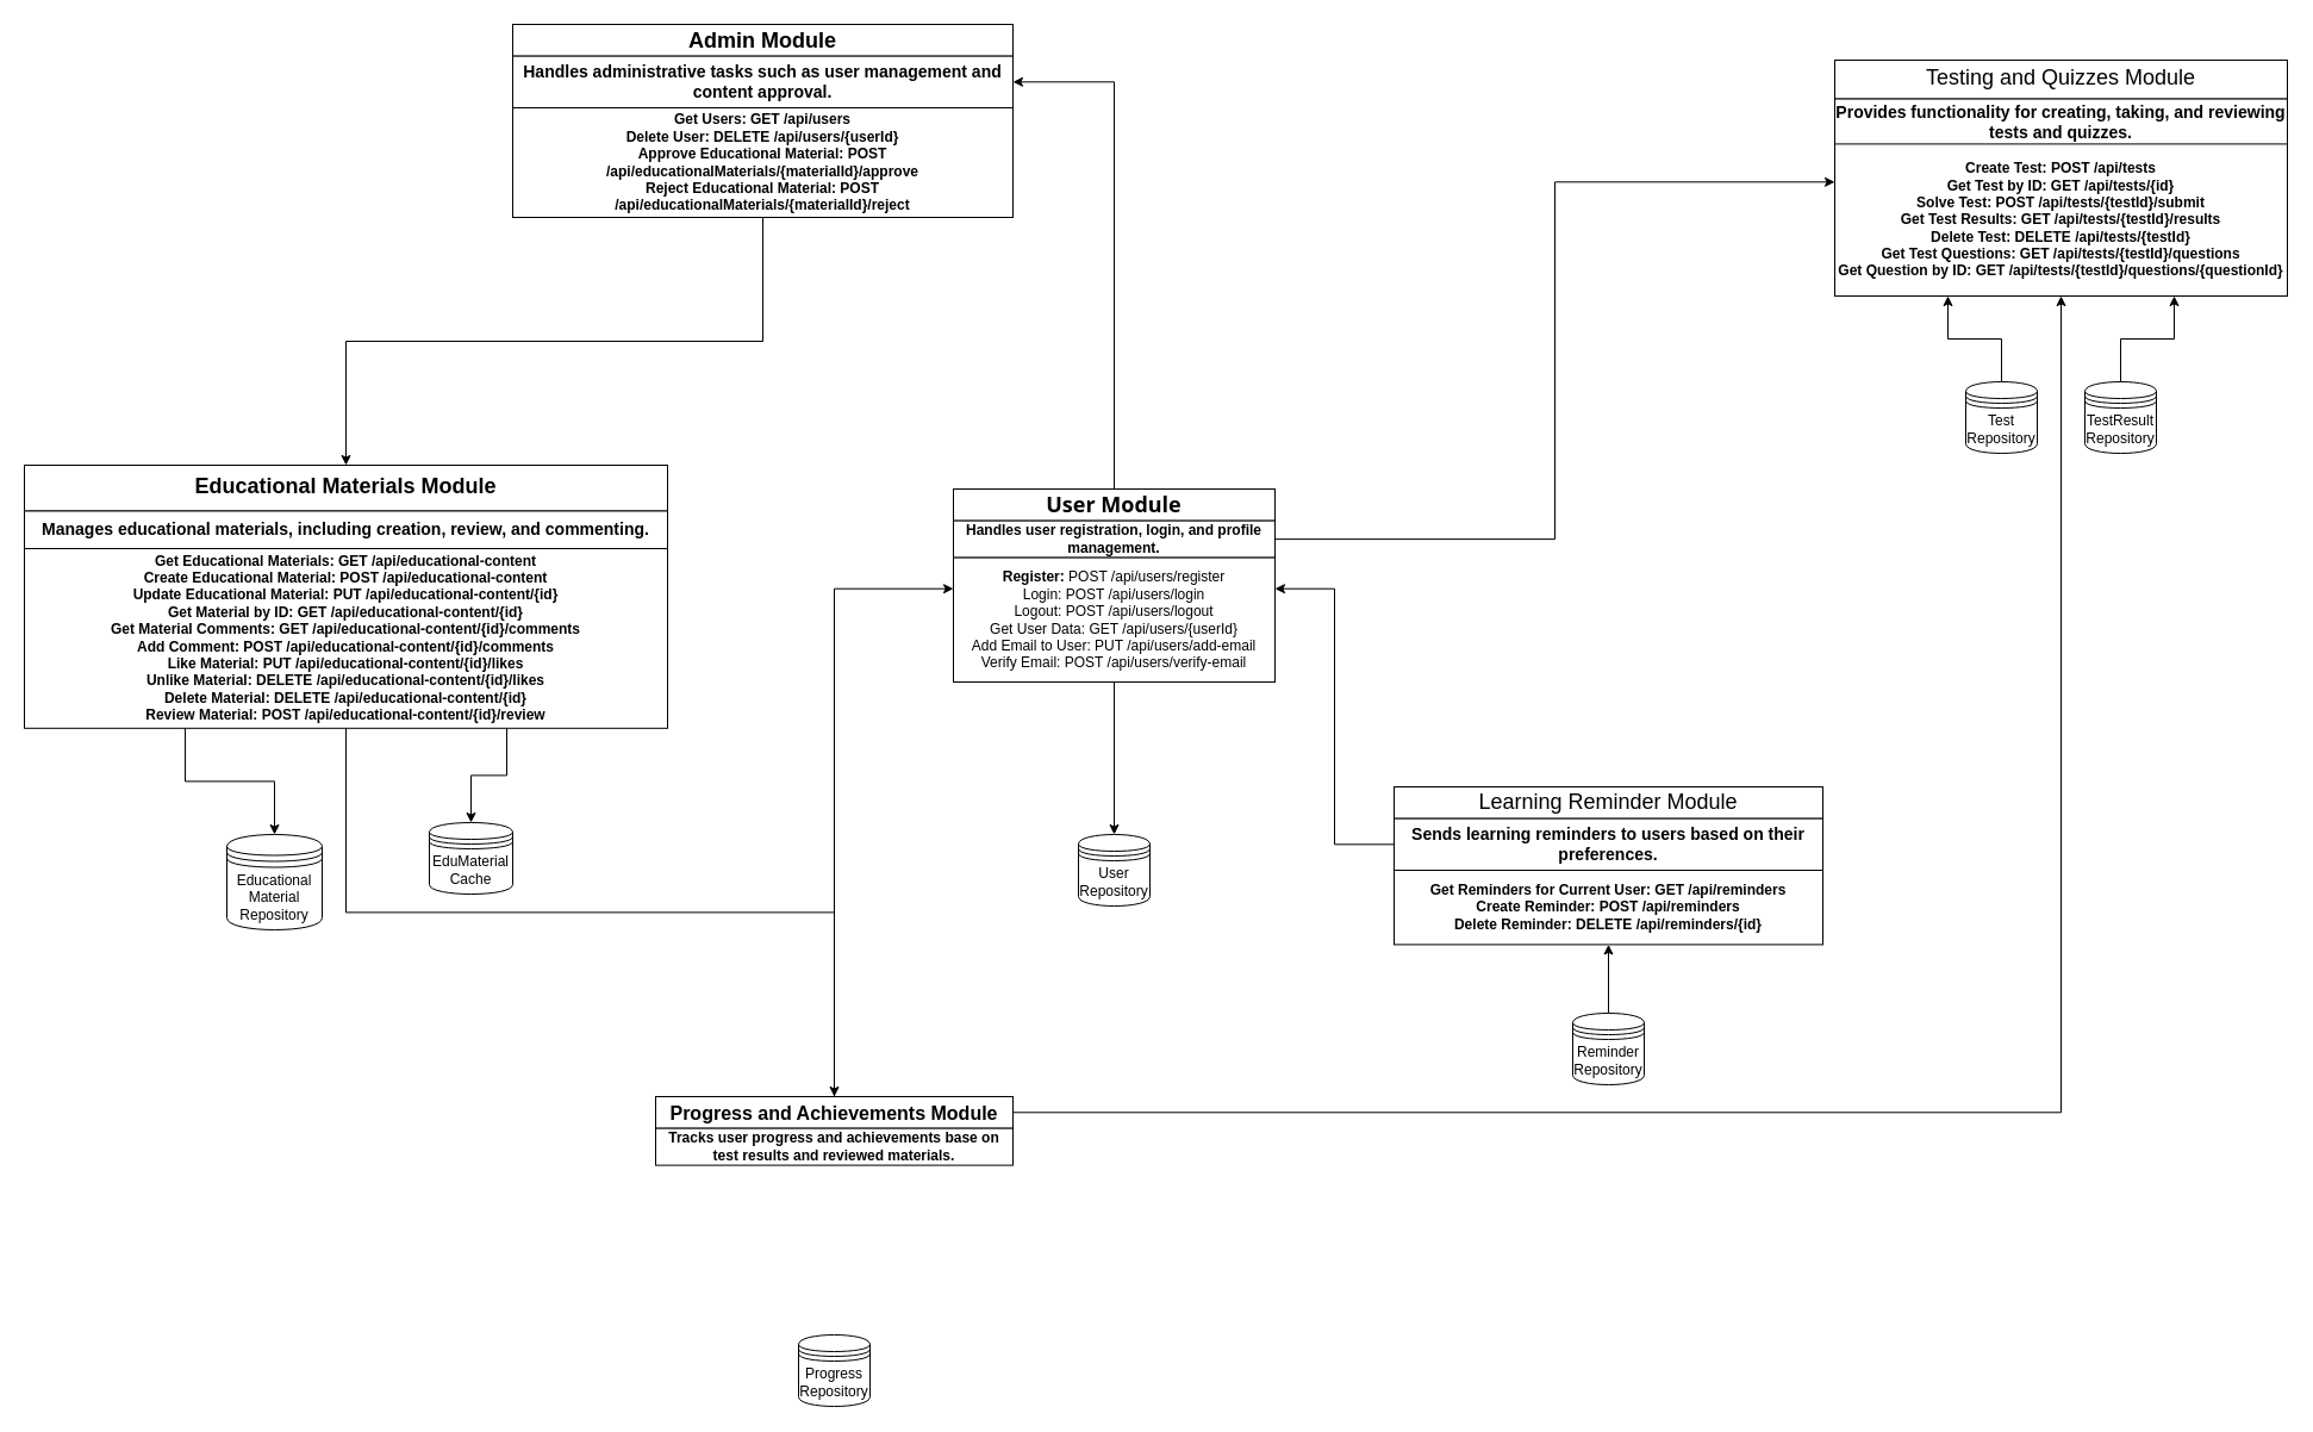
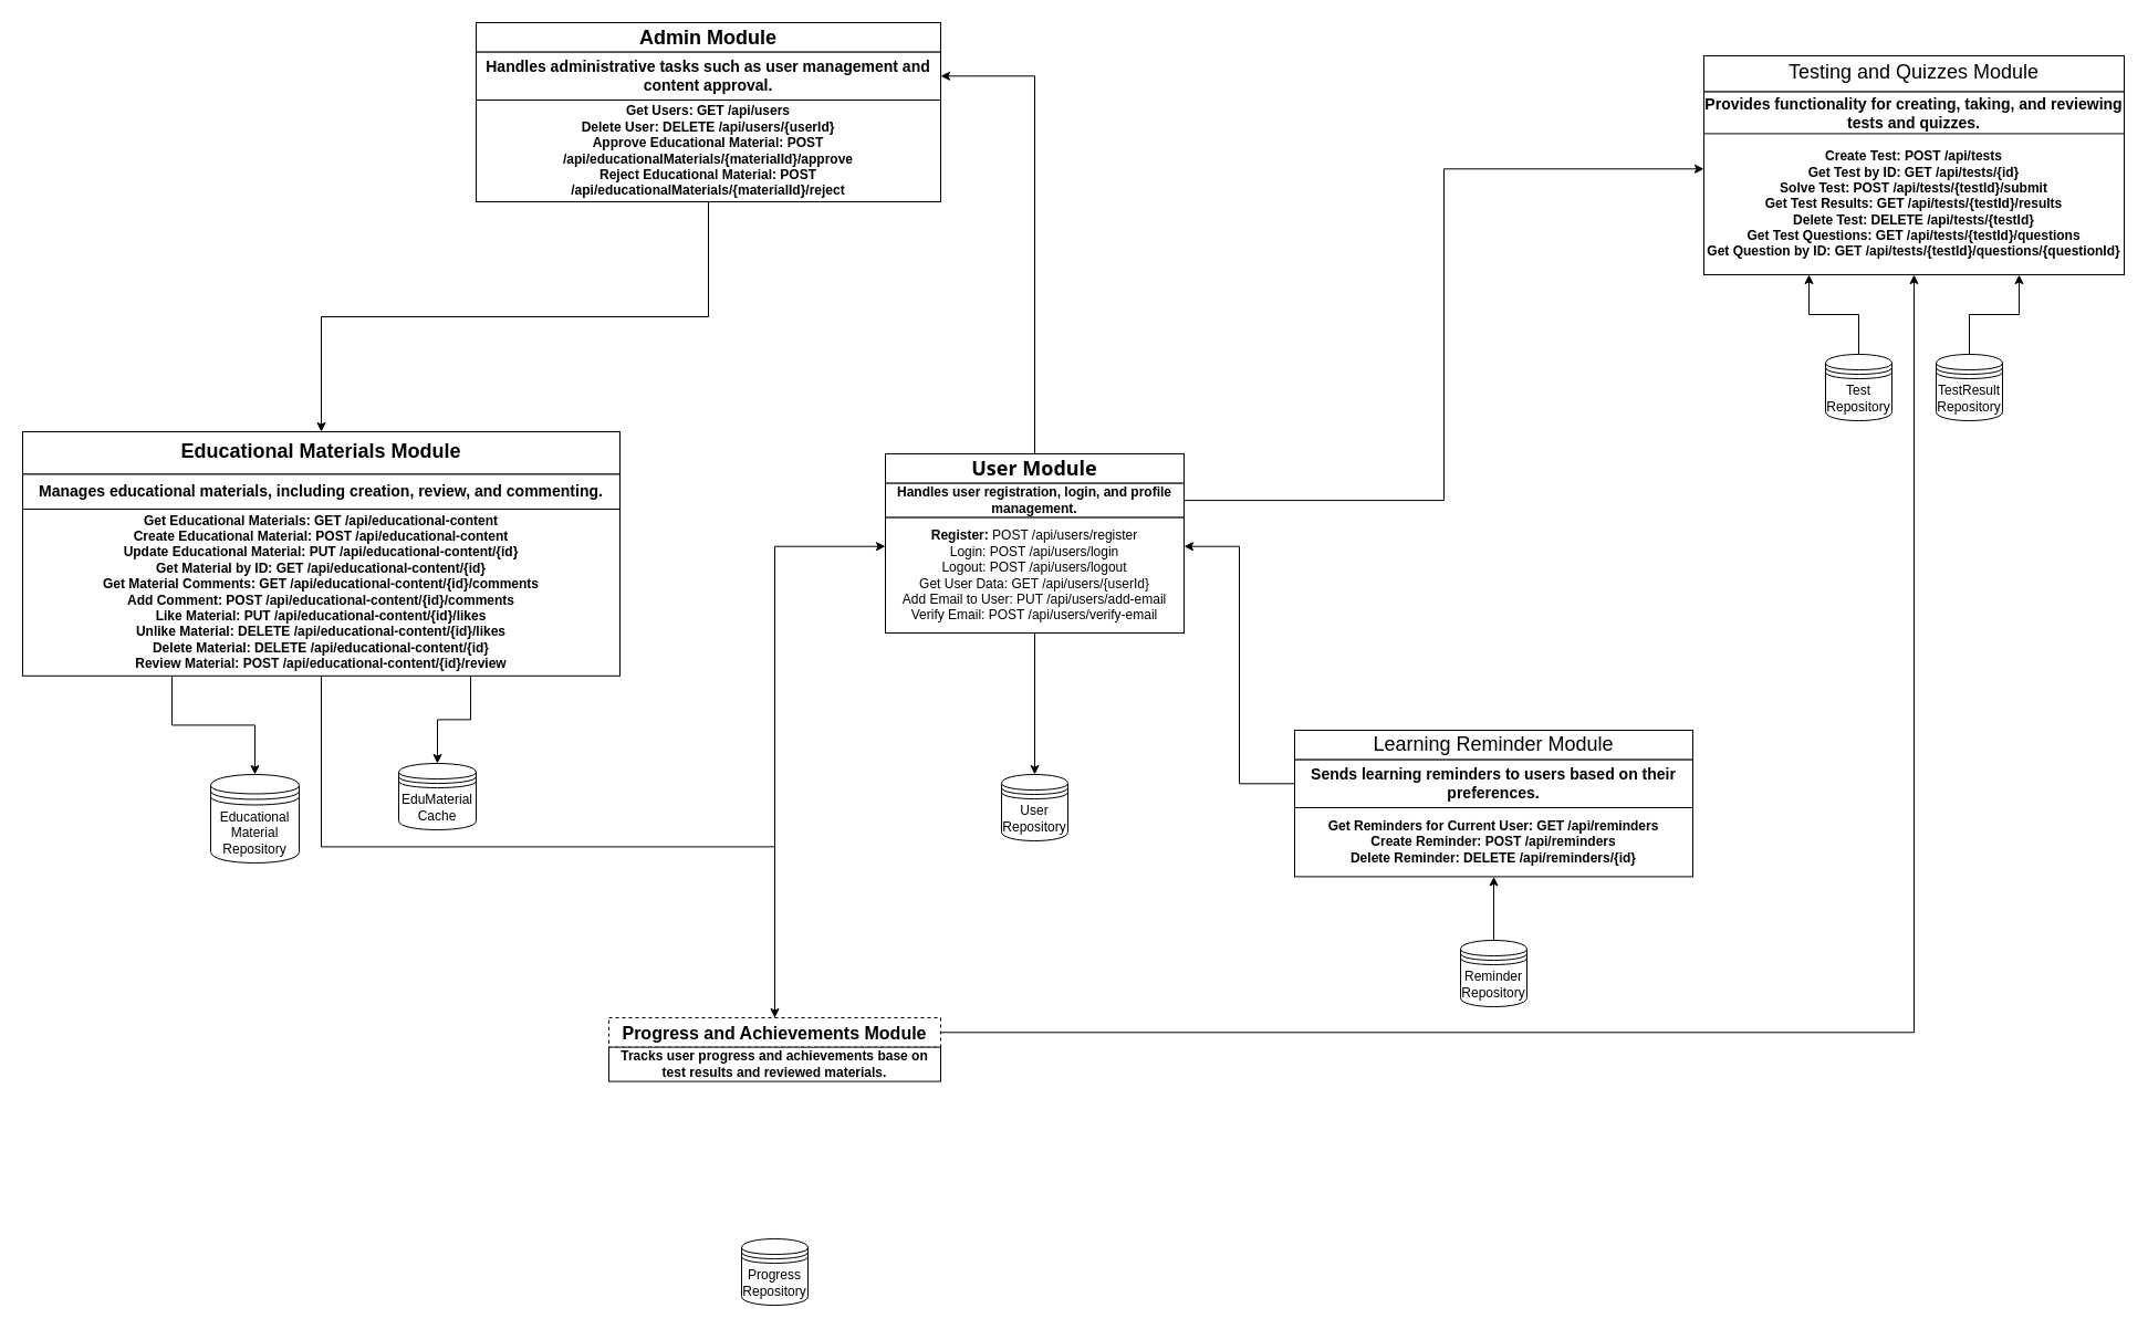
  <mxCell id="0" />
  <mxCell id="1" parent="0" />
  <mxCell id="2" value="User Repository" style="shape=datastore;whiteSpace=wrap;html=1;" vertex="1" parent="1"><mxGeometry x="905" y="700" width="60" height="60" as="geometry" /></mxCell>
  <mxCell id="3" style="edgeStyle=orthogonalEdgeStyle;rounded=0;orthogonalLoop=1;jettySize=auto;html=1;exitX=0.5;exitY=1;exitDx=0;exitDy=0;" edge="1" parent="1" source="26" target="2"><mxGeometry relative="1" as="geometry" /></mxCell>
  <mxCell id="4" value="Progress Repository" style="shape=datastore;whiteSpace=wrap;html=1;" vertex="1" parent="1"><mxGeometry x="670" y="1120" width="60" height="60" as="geometry" /></mxCell>
  <mxCell id="5" value="" style="group" vertex="1" connectable="0" parent="1"><mxGeometry x="1540" y="50" width="380" height="220" as="geometry" /></mxCell>
  <mxCell id="6" value="" style="group" vertex="1" connectable="0" parent="5"><mxGeometry width="380" height="198.0" as="geometry" /></mxCell>
  <mxCell id="7" value="&lt;p style=&quot;line-height: 10%;&quot;&gt;&lt;font style=&quot;font-size: 18px;&quot;&gt;Testing and Quizzes Module&lt;/font&gt;&lt;br&gt;&lt;/p&gt;" style="rounded=0;whiteSpace=wrap;html=1;verticalAlign=middle;fontStyle=0" vertex="1" parent="6"><mxGeometry width="380" height="32.56" as="geometry" /></mxCell>
  <mxCell id="8" value="&lt;p style=&quot;line-height: 70%;&quot;&gt;&lt;/p&gt;&lt;div style=&quot;font-size: 14px; line-height: 120%;&quot;&gt;&lt;font style=&quot;font-size: 14px;&quot;&gt;&lt;b&gt;Provides functionality for creating, taking, and reviewing tests and quizzes.&lt;/b&gt;&lt;/font&gt;&lt;/div&gt;&lt;div style=&quot;font-size: 14px; line-height: 120%;&quot;&gt;&lt;br&gt;&lt;/div&gt;&lt;p&gt;&lt;/p&gt;" style="rounded=0;whiteSpace=wrap;html=1;" vertex="1" parent="6"><mxGeometry y="32.56" width="380" height="57.44" as="geometry" /></mxCell>
  <mxCell id="9" value="&lt;div&gt;&lt;b&gt;Create Test: POST /api/tests&lt;/b&gt;&lt;/div&gt;&lt;div&gt;&lt;b&gt;Get Test by ID: GET /api/tests/{id}&lt;/b&gt;&lt;/div&gt;&lt;div&gt;&lt;b&gt;Solve Test: POST /api/tests/{testId}/submit&lt;/b&gt;&lt;/div&gt;&lt;div&gt;&lt;b&gt;Get Test Results: GET /api/tests/{testId}/results&lt;/b&gt;&lt;/div&gt;&lt;div&gt;&lt;b&gt;Delete Test: DELETE /api/tests/{testId}&lt;/b&gt;&lt;/div&gt;&lt;div&gt;&lt;b&gt;Get Test Questions: GET /api/tests/{testId}/questions&lt;/b&gt;&lt;/div&gt;&lt;div&gt;&lt;b&gt;Get Question by ID: GET /api/tests/{testId}/questions/{questionId}&lt;/b&gt;&lt;/div&gt;" style="rounded=0;whiteSpace=wrap;html=1;" vertex="1" parent="6"><mxGeometry y="70.4" width="380" height="127.6" as="geometry" /></mxCell>
  <mxCell id="10" style="edgeStyle=orthogonalEdgeStyle;rounded=0;orthogonalLoop=1;jettySize=auto;html=1;exitX=0.5;exitY=1;exitDx=0;exitDy=0;" edge="1" parent="6" source="8" target="8"><mxGeometry relative="1" as="geometry" /></mxCell>
  <mxCell id="11" style="edgeStyle=orthogonalEdgeStyle;rounded=0;orthogonalLoop=1;jettySize=auto;html=1;entryX=0.75;entryY=1;entryDx=0;entryDy=0;" edge="1" parent="1" source="12" target="9"><mxGeometry relative="1" as="geometry" /></mxCell>
  <mxCell id="12" value="TestResult Repository" style="shape=datastore;whiteSpace=wrap;html=1;" vertex="1" parent="1"><mxGeometry x="1750" y="320" width="60" height="60" as="geometry" /></mxCell>
  <mxCell id="13" style="edgeStyle=orthogonalEdgeStyle;rounded=0;orthogonalLoop=1;jettySize=auto;html=1;entryX=0.25;entryY=1;entryDx=0;entryDy=0;" edge="1" parent="1" source="14" target="9"><mxGeometry relative="1" as="geometry" /></mxCell>
  <mxCell id="14" value="Test Repository" style="shape=datastore;whiteSpace=wrap;html=1;" vertex="1" parent="1"><mxGeometry x="1650" y="320" width="60" height="60" as="geometry" /></mxCell>
  <mxCell id="15" value="Educational Material Repository" style="shape=datastore;whiteSpace=wrap;html=1;" vertex="1" parent="1"><mxGeometry x="190" y="700" width="80" height="80" as="geometry" /></mxCell>
  <mxCell id="16" value="EduMaterial&lt;br&gt;Cache" style="shape=datastore;whiteSpace=wrap;html=1;" vertex="1" parent="1"><mxGeometry x="360" y="690" width="70" height="60" as="geometry" /></mxCell>
  <mxCell id="17" value="" style="group" vertex="1" connectable="0" parent="1"><mxGeometry x="20" y="390" width="540" height="220.8" as="geometry" /></mxCell>
  <mxCell id="18" value="&lt;p style=&quot;line-height: 10%;&quot;&gt;&lt;font size=&quot;1&quot; style=&quot;&quot;&gt;&lt;b style=&quot;font-size: 18px;&quot;&gt;Educational Materials Module&lt;/b&gt;&lt;/font&gt;&lt;br&gt;&lt;/p&gt;" style="rounded=0;whiteSpace=wrap;html=1;verticalAlign=middle;fontStyle=0;container=0;" vertex="1" parent="17"><mxGeometry width="540" height="38.48" as="geometry" /></mxCell>
  <mxCell id="19" value="&lt;b&gt;&lt;font style=&quot;font-size: 14px;&quot;&gt;Manages educational materials, including creation, review, and commenting.&lt;/font&gt;&lt;/b&gt;" style="rounded=0;whiteSpace=wrap;html=1;container=0;" vertex="1" parent="17"><mxGeometry y="38.48" width="540" height="31.52" as="geometry" /></mxCell>
  <mxCell id="20" value="&lt;div&gt;&lt;b&gt;Get Educational Materials: GET /api/educational-content&lt;/b&gt;&lt;/div&gt;&lt;div&gt;&lt;b&gt;Create Educational Material: POST /api/educational-content&lt;/b&gt;&lt;/div&gt;&lt;div&gt;&lt;b&gt;Update Educational Material: PUT /api/educational-content/{id}&lt;/b&gt;&lt;/div&gt;&lt;div&gt;&lt;b&gt;Get Material by ID: GET /api/educational-content/{id}&lt;/b&gt;&lt;/div&gt;&lt;div&gt;&lt;b&gt;Get Material Comments: GET /api/educational-content/{id}/comments&lt;/b&gt;&lt;/div&gt;&lt;div&gt;&lt;b&gt;Add Comment: POST /api/educational-content/{id}/comments&lt;/b&gt;&lt;/div&gt;&lt;div&gt;&lt;b&gt;Like Material: PUT /api/educational-content/{id}/likes&lt;/b&gt;&lt;/div&gt;&lt;div&gt;&lt;b&gt;Unlike Material: DELETE /api/educational-content/{id}/likes&lt;/b&gt;&lt;/div&gt;&lt;div&gt;&lt;b&gt;Delete Material: DELETE /api/educational-content/{id}&lt;/b&gt;&lt;/div&gt;&lt;div&gt;&lt;b&gt;Review Material: POST /api/educational-content/{id}/review&lt;/b&gt;&lt;/div&gt;" style="rounded=0;whiteSpace=wrap;html=1;container=0;" vertex="1" parent="17"><mxGeometry y="70" width="540" height="150.8" as="geometry" /></mxCell>
  <mxCell id="21" style="edgeStyle=orthogonalEdgeStyle;rounded=0;orthogonalLoop=1;jettySize=auto;html=1;exitX=0.25;exitY=1;exitDx=0;exitDy=0;" edge="1" parent="1" source="20" target="15"><mxGeometry relative="1" as="geometry" /></mxCell>
  <mxCell id="22" style="edgeStyle=orthogonalEdgeStyle;rounded=0;orthogonalLoop=1;jettySize=auto;html=1;exitX=0.75;exitY=1;exitDx=0;exitDy=0;" edge="1" parent="1" source="20" target="16"><mxGeometry relative="1" as="geometry" /></mxCell>
  <mxCell id="23" value="" style="group" vertex="1" connectable="0" parent="1"><mxGeometry x="800" y="410" width="270" height="162" as="geometry" /></mxCell>
  <mxCell id="24" value="&lt;p style=&quot;line-height: 10%; font-size: 18px;&quot;&gt;&lt;br&gt;&lt;strong style=&quot;border: 0px solid rgb(217, 217, 227); box-sizing: border-box; --tw-border-spacing-x: 0; --tw-border-spacing-y: 0; --tw-translate-x: 0; --tw-translate-y: 0; --tw-rotate: 0; --tw-skew-x: 0; --tw-skew-y: 0; --tw-scale-x: 1; --tw-scale-y: 1; --tw-pan-x: ; --tw-pan-y: ; --tw-pinch-zoom: ; --tw-scroll-snap-strictness: proximity; --tw-gradient-from-position: ; --tw-gradient-via-position: ; --tw-gradient-to-position: ; --tw-ordinal: ; --tw-slashed-zero: ; --tw-numeric-figure: ; --tw-numeric-spacing: ; --tw-numeric-fraction: ; --tw-ring-inset: ; --tw-ring-offset-width: 0px; --tw-ring-offset-color: #fff; --tw-ring-color: rgba(69,89,164,.5); --tw-ring-offset-shadow: 0 0 transparent; --tw-ring-shadow: 0 0 transparent; --tw-shadow: 0 0 transparent; --tw-shadow-colored: 0 0 transparent; --tw-blur: ; --tw-brightness: ; --tw-contrast: ; --tw-grayscale: ; --tw-hue-rotate: ; --tw-invert: ; --tw-saturate: ; --tw-sepia: ; --tw-drop-shadow: ; --tw-backdrop-blur: ; --tw-backdrop-brightness: ; --tw-backdrop-contrast: ; --tw-backdrop-grayscale: ; --tw-backdrop-hue-rotate: ; --tw-backdrop-invert: ; --tw-backdrop-opacity: ; --tw-backdrop-saturate: ; --tw-backdrop-sepia: ; font-weight: 600; margin-top: 1.25em; margin-bottom: 1.25em; font-family: Söhne, ui-sans-serif, system-ui, -apple-system, &amp;quot;Segoe UI&amp;quot;, Roboto, Ubuntu, Cantarell, &amp;quot;Noto Sans&amp;quot;, sans-serif, &amp;quot;Helvetica Neue&amp;quot;, Arial, &amp;quot;Apple Color Emoji&amp;quot;, &amp;quot;Segoe UI Emoji&amp;quot;, &amp;quot;Segoe UI Symbol&amp;quot;, &amp;quot;Noto Color Emoji&amp;quot;; font-variant-ligatures: normal; font-variant-caps: normal; letter-spacing: normal; orphans: 2; text-align: left; text-indent: 0px; text-transform: none; widows: 2; word-spacing: 0px; -webkit-text-stroke-width: 0px; text-decoration-thickness: initial; text-decoration-style: initial; text-decoration-color: initial;&quot;&gt;User Module&lt;/strong&gt;&lt;br&gt;&lt;/p&gt;" style="rounded=0;whiteSpace=wrap;html=1;verticalAlign=middle;fontStyle=0" vertex="1" parent="23"><mxGeometry width="270" height="26.64" as="geometry" /></mxCell>
  <mxCell id="25" value="&lt;b&gt;Handles user registration, login, and profile management.&lt;/b&gt;" style="rounded=0;whiteSpace=wrap;html=1;" vertex="1" parent="23"><mxGeometry y="26.64" width="270" height="30.96" as="geometry" /></mxCell>
  <mxCell id="26" value="&lt;div&gt;&lt;b&gt;Register: &lt;/b&gt;POST /api/users/register&lt;/div&gt;&lt;div&gt;Login: POST /api/users/login&lt;/div&gt;&lt;div&gt;Logout: POST /api/users/logout&lt;/div&gt;&lt;div&gt;Get User Data: GET /api/users/{userId}&lt;/div&gt;&lt;div&gt;Add Email to User: PUT /api/users/add-email&lt;/div&gt;&lt;div&gt;Verify Email: POST /api/users/verify-email&lt;/div&gt;" style="rounded=0;whiteSpace=wrap;html=1;" vertex="1" parent="23"><mxGeometry y="57.6" width="270" height="104.4" as="geometry" /></mxCell>
  <mxCell id="27" value="" style="group" vertex="1" connectable="0" parent="1"><mxGeometry x="550" y="920" width="300" height="90" as="geometry" /></mxCell>
- <mxCell id="28" value="&lt;p style=&quot;line-height: 10%; font-size: 16px;&quot;&gt;&lt;b&gt;&lt;br&gt;Progress and Achievements Module&lt;/b&gt;&lt;br&gt;&lt;/p&gt;" style="rounded=0;whiteSpace=wrap;html=1;verticalAlign=middle;fontStyle=0;container=0;" vertex="1" parent="27"><mxGeometry width="300" height="26.64" as="geometry" /></mxCell>
+ <mxCell id="28" value="&lt;p style=&quot;line-height: 10%; font-size: 16px;&quot;&gt;&lt;b&gt;&lt;br&gt;Progress and Achievements Module&lt;/b&gt;&lt;br&gt;&lt;/p&gt;" style="rounded=0;whiteSpace=wrap;html=1;verticalAlign=middle;fontStyle=0;container=0;dashed=1;" vertex="1" parent="27"><mxGeometry width="300" height="26.64" as="geometry" /></mxCell>
  <mxCell id="29" value="&lt;b&gt;Tracks user progress and achievements base on test results and reviewed materials.&lt;/b&gt;" style="rounded=0;whiteSpace=wrap;html=1;container=0;" vertex="1" parent="27"><mxGeometry y="26.64" width="300" height="30.96" as="geometry" /></mxCell>
  <mxCell id="30" value="" style="group" vertex="1" connectable="0" parent="1"><mxGeometry x="1170" y="660" width="360" height="132.4" as="geometry" /></mxCell>
  <mxCell id="31" value="&lt;p style=&quot;line-height: 10%; font-size: 18px;&quot;&gt;Learning Reminder Module&lt;br&gt;&lt;/p&gt;" style="rounded=0;whiteSpace=wrap;html=1;verticalAlign=middle;fontStyle=0;container=0;" vertex="1" parent="30"><mxGeometry width="360" height="26.64" as="geometry" /></mxCell>
  <mxCell id="32" value="&lt;font style=&quot;font-size: 14px;&quot;&gt;&lt;b&gt;Sends learning reminders to users based on their preferences.&lt;/b&gt;&lt;/font&gt;" style="rounded=0;whiteSpace=wrap;html=1;container=0;" vertex="1" parent="30"><mxGeometry y="26.64" width="360" height="43.36" as="geometry" /></mxCell>
  <mxCell id="33" value="&lt;div&gt;&lt;b&gt;Get Reminders for Current User: GET /api/reminders&lt;/b&gt;&lt;/div&gt;&lt;div&gt;&lt;b&gt;Create Reminder: POST /api/reminders&lt;/b&gt;&lt;/div&gt;&lt;div&gt;&lt;b&gt;Delete Reminder: DELETE /api/reminders/{id}&lt;/b&gt;&lt;/div&gt;" style="rounded=0;whiteSpace=wrap;html=1;container=0;" vertex="1" parent="30"><mxGeometry y="70" width="360" height="62.4" as="geometry" /></mxCell>
  <mxCell id="34" style="edgeStyle=orthogonalEdgeStyle;rounded=0;orthogonalLoop=1;jettySize=auto;html=1;exitX=0.5;exitY=1;exitDx=0;exitDy=0;" edge="1" parent="30" source="33" target="33"><mxGeometry relative="1" as="geometry" /></mxCell>
  <mxCell id="35" value="" style="group" vertex="1" connectable="0" parent="1"><mxGeometry x="430" y="20" width="420" height="162" as="geometry" /></mxCell>
  <mxCell id="36" value="&lt;p style=&quot;line-height: 10%; font-size: 18px;&quot;&gt;&lt;b&gt;&lt;br&gt;Admin Module&lt;/b&gt;&lt;br&gt;&lt;/p&gt;" style="rounded=0;whiteSpace=wrap;html=1;verticalAlign=middle;fontStyle=0;container=0;" vertex="1" parent="35"><mxGeometry width="420" height="26.64" as="geometry" /></mxCell>
  <mxCell id="37" value="&lt;font style=&quot;font-size: 14px;&quot;&gt;&lt;b&gt;Handles administrative tasks such as user management and content approval.&lt;/b&gt;&lt;/font&gt;" style="rounded=0;whiteSpace=wrap;html=1;container=0;" vertex="1" parent="35"><mxGeometry y="26.64" width="420" height="43.36" as="geometry" /></mxCell>
  <mxCell id="38" value="&lt;div&gt;&lt;b&gt;Get Users: GET /api/users&lt;/b&gt;&lt;/div&gt;&lt;div&gt;&lt;b&gt;Delete User: DELETE /api/users/{userId}&lt;/b&gt;&lt;/div&gt;&lt;div&gt;&lt;b&gt;Approve Educational Material: POST /api/educationalMaterials/{materialId}/approve&lt;/b&gt;&lt;/div&gt;&lt;div&gt;&lt;b&gt;Reject Educational Material: POST /api/educationalMaterials/{materialId}/reject&lt;/b&gt;&lt;/div&gt;" style="rounded=0;whiteSpace=wrap;html=1;container=0;" vertex="1" parent="35"><mxGeometry y="70" width="420" height="92" as="geometry" /></mxCell>
  <mxCell id="39" style="edgeStyle=orthogonalEdgeStyle;rounded=0;orthogonalLoop=1;jettySize=auto;html=1;entryX=0.5;entryY=0;entryDx=0;entryDy=0;" edge="1" parent="1" source="20" target="28"><mxGeometry relative="1" as="geometry" /></mxCell>
  <mxCell id="40" style="edgeStyle=orthogonalEdgeStyle;rounded=0;orthogonalLoop=1;jettySize=auto;html=1;entryX=0;entryY=0.25;entryDx=0;entryDy=0;" edge="1" parent="1" source="28" target="26"><mxGeometry relative="1" as="geometry" /></mxCell>
  <mxCell id="41" style="edgeStyle=orthogonalEdgeStyle;rounded=0;orthogonalLoop=1;jettySize=auto;html=1;entryX=0.5;entryY=1;entryDx=0;entryDy=0;" edge="1" parent="1" source="28" target="9"><mxGeometry relative="1" as="geometry" /></mxCell>
  <mxCell id="42" style="edgeStyle=orthogonalEdgeStyle;rounded=0;orthogonalLoop=1;jettySize=auto;html=1;entryX=1;entryY=0.25;entryDx=0;entryDy=0;" edge="1" parent="1" source="32" target="26"><mxGeometry relative="1" as="geometry" /></mxCell>
  <mxCell id="43" style="edgeStyle=orthogonalEdgeStyle;rounded=0;orthogonalLoop=1;jettySize=auto;html=1;entryX=1;entryY=0.5;entryDx=0;entryDy=0;" edge="1" parent="1" source="24" target="37"><mxGeometry relative="1" as="geometry" /></mxCell>
  <mxCell id="44" style="edgeStyle=orthogonalEdgeStyle;rounded=0;orthogonalLoop=1;jettySize=auto;html=1;entryX=0;entryY=0.25;entryDx=0;entryDy=0;" edge="1" parent="1" source="25" target="9"><mxGeometry relative="1" as="geometry" /></mxCell>
  <mxCell id="45" style="edgeStyle=orthogonalEdgeStyle;rounded=0;orthogonalLoop=1;jettySize=auto;html=1;exitX=0.5;exitY=0;exitDx=0;exitDy=0;entryX=0.5;entryY=1;entryDx=0;entryDy=0;" edge="1" parent="1" source="46" target="33"><mxGeometry relative="1" as="geometry" /></mxCell>
  <mxCell id="46" value="Reminder Repository" style="shape=datastore;whiteSpace=wrap;html=1;" vertex="1" parent="1"><mxGeometry x="1320" y="850" width="60" height="60" as="geometry" /></mxCell>
  <mxCell id="47" style="edgeStyle=orthogonalEdgeStyle;rounded=0;orthogonalLoop=1;jettySize=auto;html=1;entryX=0.5;entryY=0;entryDx=0;entryDy=0;" edge="1" parent="1" source="38" target="18"><mxGeometry relative="1" as="geometry" /></mxCell>
